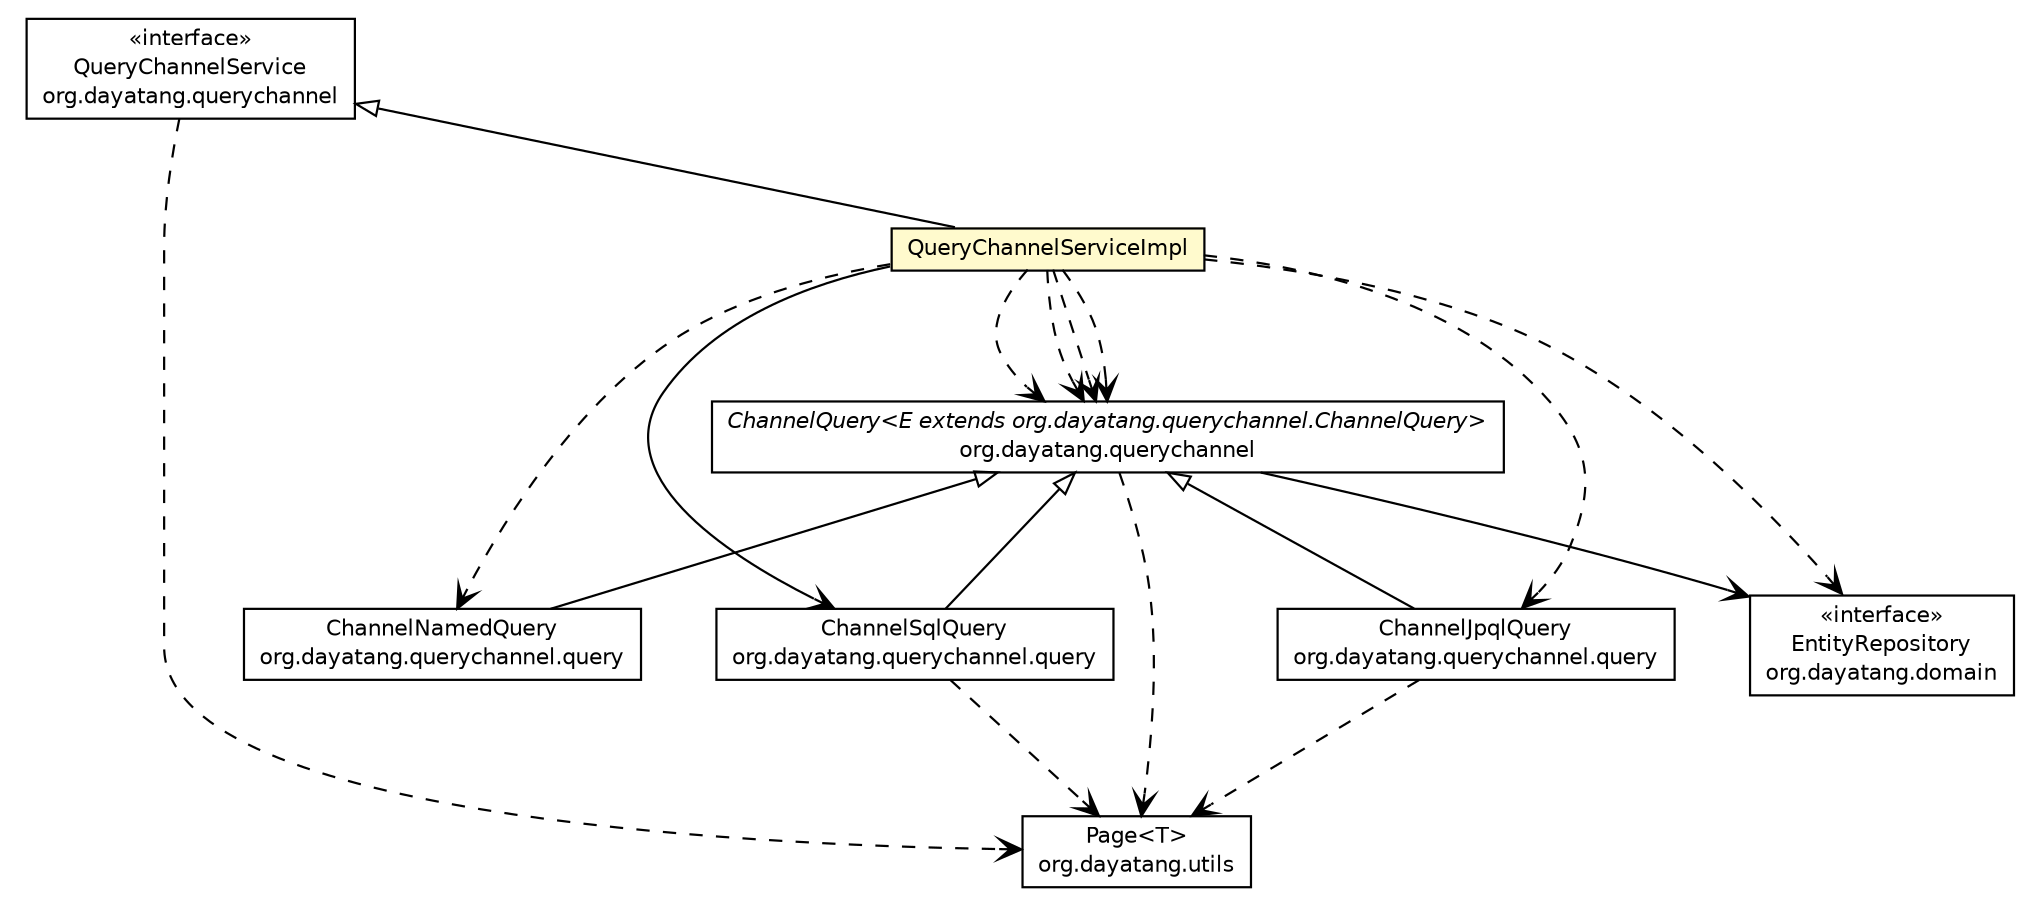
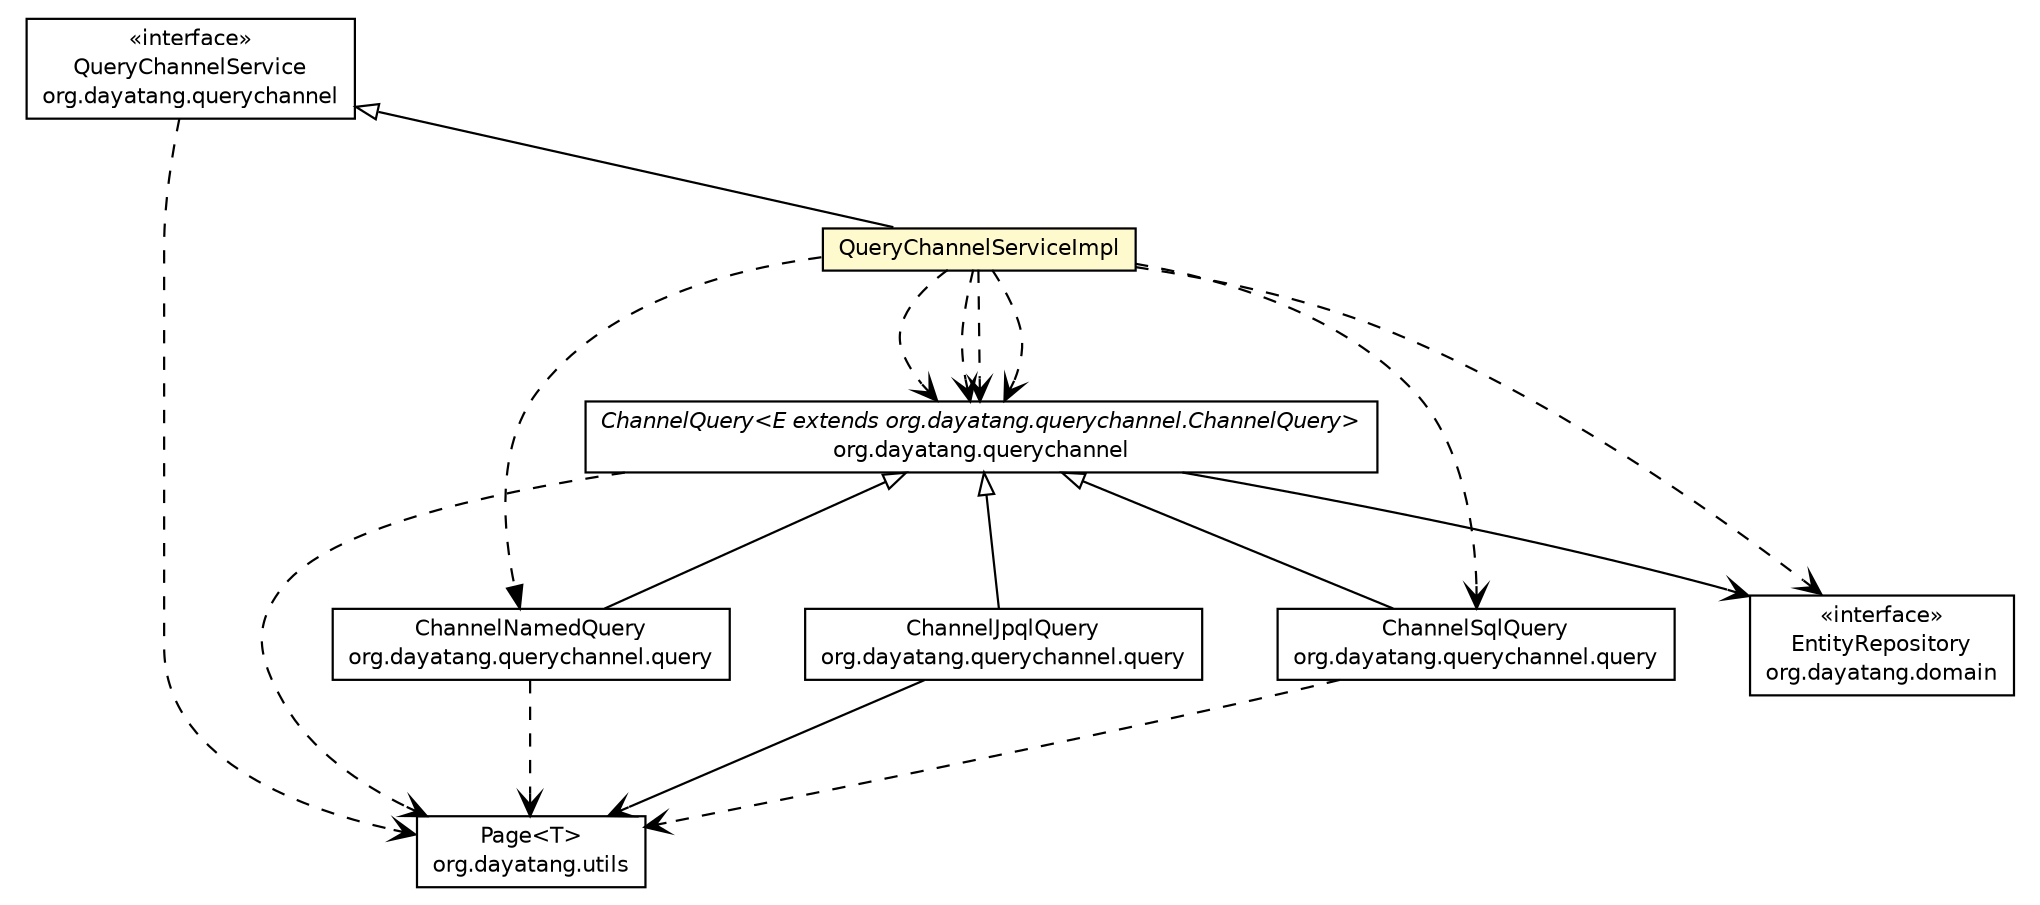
  digraph {
    nodesep=0.25
    ranksep=0.5
    node [fontcolor=black fontname=Helvetica fontsize=10.0 shape=plaintext]
    edge [fontname=Helvetica fontsize=10.0 headport=p labelfontname=Helvetica labelfontsize=10 style=dashed tailport=p arrowhead=open color=black fontcolor=black]
    n1 [label=<<table title="org.dayatang.querychannel.QueryChannelService" border="0" cellborder="1" cellspacing="0" cellpadding="2" port="p" href="../QueryChannelService.html"> 		<tr><td><table border="0" cellspacing="0" cellpadding="1"> <tr><td align="center" balign="center"> &#171;interface&#187; </td></tr> <tr><td align="center" balign="center"> QueryChannelService </td></tr> <tr><td align="center" balign="center"> org.dayatang.querychannel </td></tr> 		</table></td></tr> 		</table>>]
    n2 [label=<<table title="org.dayatang.querychannel.impl.QueryChannelServiceImpl" border="0" cellborder="1" cellspacing="0" cellpadding="2" port="p" bgcolor="lemonChiffon" href="./QueryChannelServiceImpl.html"> 		<tr><td><table border="0" cellspacing="0" cellpadding="1"> <tr><td align="center" balign="center"> QueryChannelServiceImpl </td></tr> 		</table></td></tr> 		</table>>]
    n3 [label=<<table title="org.dayatang.utils.Page" border="0" cellborder="1" cellspacing="0" cellpadding="2" port="p" href="http://java.sun.com/j2se/1.4.2/docs/api/org/dayatang/utils/Page.html"> 		<tr><td><table border="0" cellspacing="0" cellpadding="1"> <tr><td align="center" balign="center"> Page&lt;T&gt; </td></tr> <tr><td align="center" balign="center"> org.dayatang.utils </td></tr> 		</table></td></tr> 		</table>>]
    n4 [label=<<table title="org.dayatang.querychannel.ChannelQuery" border="0" cellborder="1" cellspacing="0" cellpadding="2" port="p" href="../ChannelQuery.html"> 		<tr><td><table border="0" cellspacing="0" cellpadding="1"> <tr><td align="center" balign="center"><font face="Helvetica-Oblique"> ChannelQuery&lt;E extends org.dayatang.querychannel.ChannelQuery&gt; </font></td></tr> <tr><td align="center" balign="center"> org.dayatang.querychannel </td></tr> 		</table></td></tr> 		</table>>]
    n5 [label=<<table title="org.dayatang.querychannel.query.ChannelSqlQuery" border="0" cellborder="1" cellspacing="0" cellpadding="2" port="p" href="../query/ChannelSqlQuery.html"> 		<tr><td><table border="0" cellspacing="0" cellpadding="1"> <tr><td align="center" balign="center"> ChannelSqlQuery </td></tr> <tr><td align="center" balign="center"> org.dayatang.querychannel.query </td></tr> 		</table></td></tr> 		</table>>]
    n6 [label=<<table title="org.dayatang.querychannel.query.ChannelNamedQuery" border="0" cellborder="1" cellspacing="0" cellpadding="2" port="p" href="../query/ChannelNamedQuery.html"> 		<tr><td><table border="0" cellspacing="0" cellpadding="1"> <tr><td align="center" balign="center"> ChannelNamedQuery </td></tr> <tr><td align="center" balign="center"> org.dayatang.querychannel.query </td></tr> 		</table></td></tr> 		</table>>]
    n7 [label=<<table title="org.dayatang.querychannel.query.ChannelJpqlQuery" border="0" cellborder="1" cellspacing="0" cellpadding="2" port="p" href="../query/ChannelJpqlQuery.html"> 		<tr><td><table border="0" cellspacing="0" cellpadding="1"> <tr><td align="center" balign="center"> ChannelJpqlQuery </td></tr> <tr><td align="center" balign="center"> org.dayatang.querychannel.query </td></tr> 		</table></td></tr> 		</table>>]
    n8 [label=<<table title="org.dayatang.domain.EntityRepository" border="0" cellborder="1" cellspacing="0" cellpadding="2" port="p" href="http://java.sun.com/j2se/1.4.2/docs/api/org/dayatang/domain/EntityRepository.html"> 		<tr><td><table border="0" cellspacing="0" cellpadding="1"> <tr><td align="center" balign="center"> &#171;interface&#187; </td></tr> <tr><td align="center" balign="center"> EntityRepository </td></tr> <tr><td align="center" balign="center"> org.dayatang.domain </td></tr> 		</table></td></tr> 		</table>>]
    n1 -> n2 [arrowtail=empty dir=back fontsize=10 style=solid arrowhead="" color="" fontcolor=""]
    n1 -> n3 [label=" "]
    n2 -> n4 [label=" "]
    n2 -> n4 [label=" "]
    n2 -> n4 [label=" "]
    n2 -> n4 [label=" "]
-   n2 -> n5 [label=" " style=solid]
-   n2 -> n6 [label=" "]
-   n2 -> n7 [label=" "]
+   n2 -> n5 [label=" "]
+   n2 -> n6 [arrowhead=normal label=" "]
    n2 -> n8 [label=" "]
    n4 -> n3 [label=" "]
    n4 -> n5 [arrowtail=empty dir=back fontsize=10 style="" arrowhead="" color="" fontcolor=""]
    n4 -> n6 [arrowtail=empty dir=back fontsize=10 style="" arrowhead="" color="" fontcolor=""]
    n4 -> n7 [arrowtail=empty dir=back fontsize=10 style="" arrowhead="" color="" fontcolor=""]
    n4 -> n8 [label=" " style=""]
    n5 -> n3 [label=" "]
-   n7 -> n3 [label=" "]
+   n6 -> n3 [label=" "]
+   n7 -> n3 [label=" " style=solid]
  }
